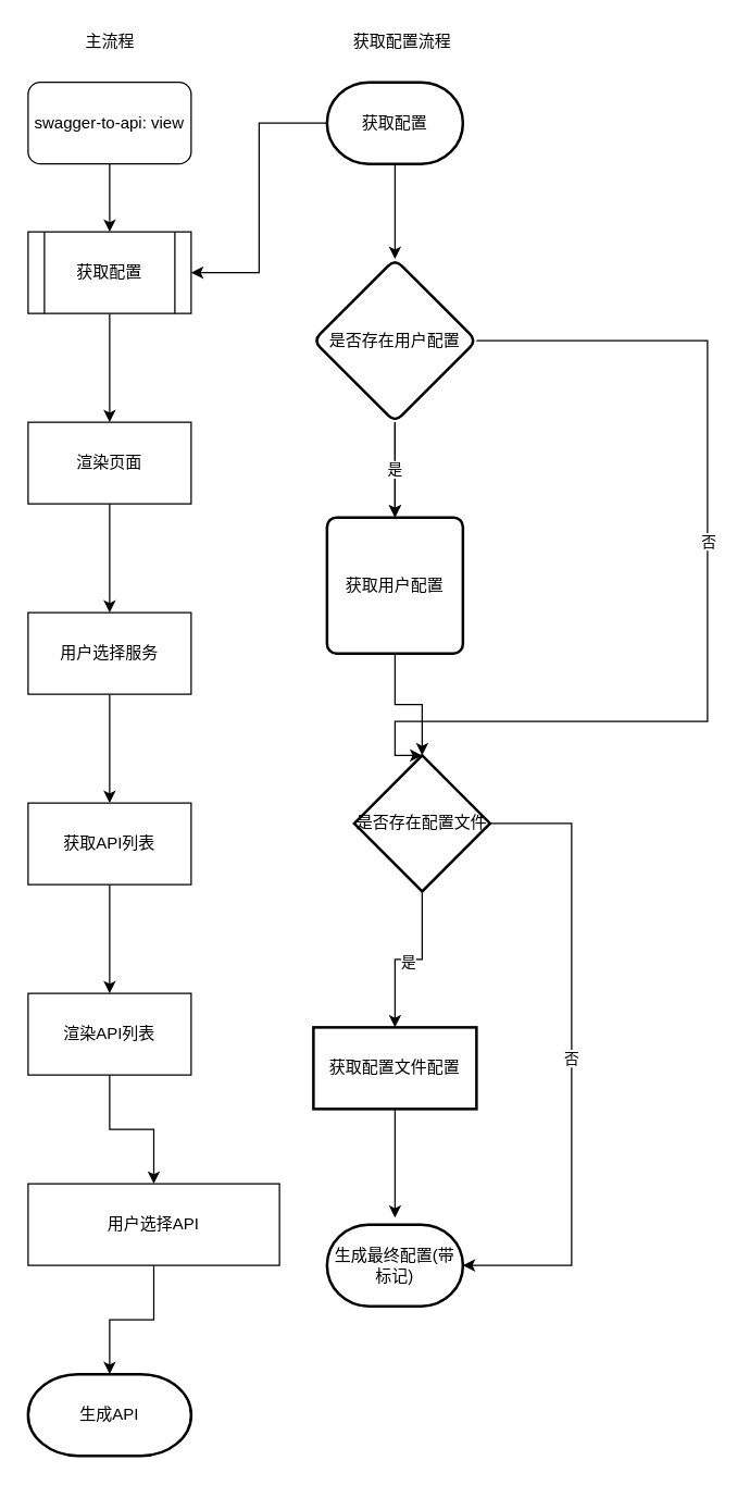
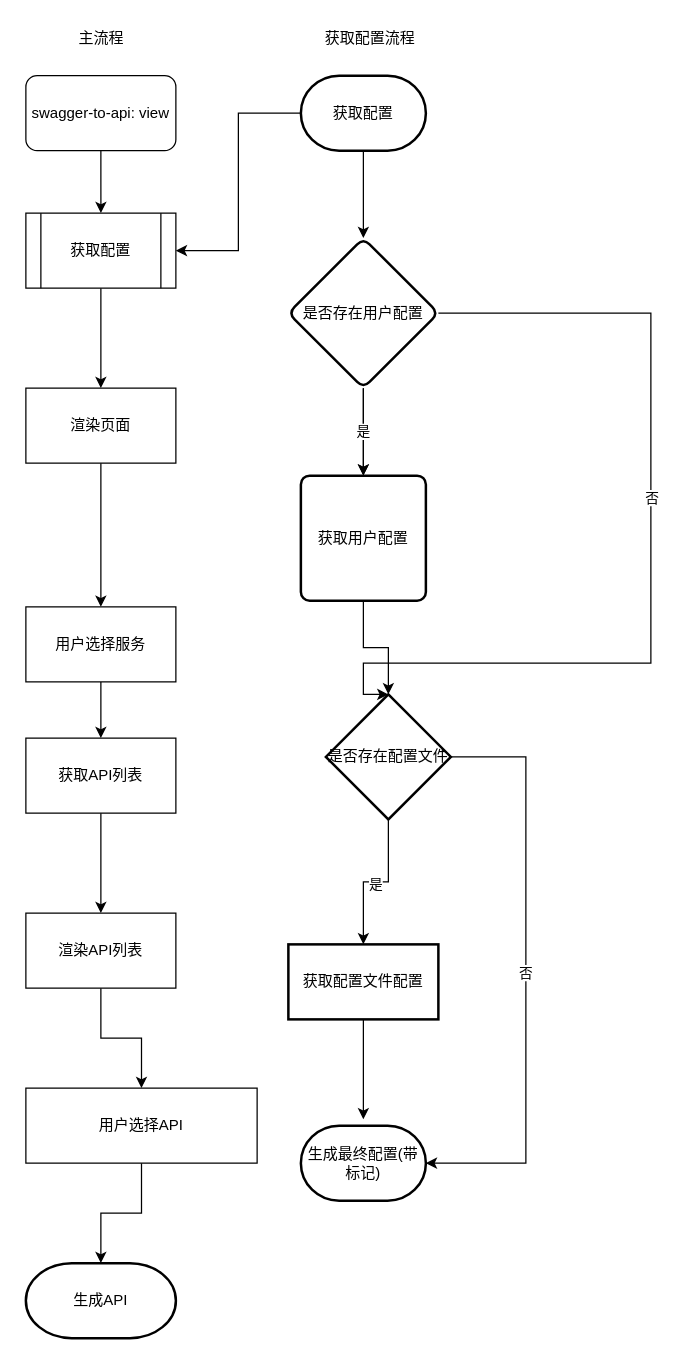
  <mxCell id="0" />
  <mxCell id="1" parent="0" />
  <mxCell id="2" style="edgeStyle=orthogonalEdgeStyle;rounded=0;orthogonalLoop=1;jettySize=auto;html=1;exitX=0.5;exitY=1;exitDx=0;exitDy=0;" edge="1" parent="1" source="3"><mxGeometry relative="1" as="geometry"><mxPoint x="80.043" y="170" as="targetPoint" /></mxGeometry></mxCell>
  <mxCell id="3" value="swagger-to-api: view" style="rounded=1;whiteSpace=wrap;html=1;" vertex="1" parent="1"><mxGeometry x="20" y="60" width="120" height="60" as="geometry" /></mxCell>
  <mxCell id="4" value="" style="group" vertex="1" connectable="0" parent="1"><mxGeometry x="230" y="60" width="290" height="900" as="geometry" /></mxCell>
  <mxCell id="5" value="获取配置" style="strokeWidth=2;html=1;shape=mxgraph.flowchart.terminator;whiteSpace=wrap;" vertex="1" parent="4"><mxGeometry x="10" width="100" height="60" as="geometry" /></mxCell>
  <mxCell id="6" value="" style="edgeStyle=orthogonalEdgeStyle;rounded=0;orthogonalLoop=1;jettySize=auto;html=1;exitX=0.5;exitY=1;exitDx=0;exitDy=0;" edge="1" parent="4" source="8"><mxGeometry relative="1" as="geometry"><mxPoint x="110" y="190" as="sourcePoint" /><mxPoint x="60" y="320" as="targetPoint" /></mxGeometry></mxCell>
  <mxCell id="7" value="是" style="edgeStyle=orthogonalEdgeStyle;rounded=0;orthogonalLoop=1;jettySize=auto;html=1;" edge="1" parent="4" source="8"><mxGeometry relative="1" as="geometry"><mxPoint x="60" y="320" as="targetPoint" /></mxGeometry></mxCell>
  <mxCell id="8" value="是否存在用户配置" style="rhombus;whiteSpace=wrap;html=1;rounded=1;arcSize=14;strokeWidth=2;" vertex="1" parent="4"><mxGeometry y="130" width="120" height="120" as="geometry" /></mxCell>
  <mxCell id="9" style="edgeStyle=orthogonalEdgeStyle;rounded=0;orthogonalLoop=1;jettySize=auto;html=1;entryX=0.5;entryY=0;entryDx=0;entryDy=0;" edge="1" parent="4" source="5" target="8"><mxGeometry relative="1" as="geometry" /></mxCell>
  <mxCell id="10" value="获取用户配置" style="rounded=1;whiteSpace=wrap;html=1;absoluteArcSize=1;arcSize=14;strokeWidth=2;" vertex="1" parent="4"><mxGeometry x="10" y="320" width="100" height="100" as="geometry" /></mxCell>
  <mxCell id="11" value="是否存在配置文件" style="strokeWidth=2;html=1;shape=mxgraph.flowchart.decision;whiteSpace=wrap;" vertex="1" parent="4"><mxGeometry x="30" y="495" width="100" height="100" as="geometry" /></mxCell>
  <mxCell id="12" style="edgeStyle=orthogonalEdgeStyle;rounded=0;orthogonalLoop=1;jettySize=auto;html=1;exitX=1;exitY=0.5;exitDx=0;exitDy=0;entryX=0.5;entryY=0;entryDx=0;entryDy=0;entryPerimeter=0;" edge="1" parent="4" source="8" target="11"><mxGeometry relative="1" as="geometry"><mxPoint x="180" y="490" as="targetPoint" /><Array as="points"><mxPoint x="290" y="190" /><mxPoint x="290" y="470" /><mxPoint x="60" y="470" /></Array></mxGeometry></mxCell>
  <mxCell id="13" value="否" style="edgeLabel;html=1;align=center;verticalAlign=middle;resizable=0;points=[];" vertex="1" connectable="0" parent="12"><mxGeometry x="-0.125" y="4" relative="1" as="geometry"><mxPoint x="-4" as="offset" /></mxGeometry></mxCell>
  <mxCell id="14" style="edgeStyle=orthogonalEdgeStyle;rounded=0;orthogonalLoop=1;jettySize=auto;html=1;exitX=0.5;exitY=1;exitDx=0;exitDy=0;entryX=0.5;entryY=0;entryDx=0;entryDy=0;entryPerimeter=0;" edge="1" parent="4" source="10" target="11"><mxGeometry relative="1" as="geometry" /></mxCell>
  <mxCell id="15" value="" style="edgeStyle=orthogonalEdgeStyle;rounded=0;orthogonalLoop=1;jettySize=auto;html=1;" edge="1" parent="4" source="16"><mxGeometry relative="1" as="geometry"><mxPoint x="60" y="835" as="targetPoint" /></mxGeometry></mxCell>
  <mxCell id="16" value="获取配置文件配置" style="whiteSpace=wrap;html=1;strokeWidth=2;" vertex="1" parent="4"><mxGeometry y="695" width="120" height="60" as="geometry" /></mxCell>
  <mxCell id="17" value="" style="edgeStyle=orthogonalEdgeStyle;rounded=0;orthogonalLoop=1;jettySize=auto;html=1;" edge="1" parent="4" source="11" target="16"><mxGeometry relative="1" as="geometry" /></mxCell>
  <mxCell id="18" value="是" style="edgeLabel;html=1;align=center;verticalAlign=middle;resizable=0;points=[];" vertex="1" connectable="0" parent="17"><mxGeometry x="0.02" y="1" relative="1" as="geometry"><mxPoint as="offset" /></mxGeometry></mxCell>
  <mxCell id="19" value="&lt;span&gt;生成最终配置(带标记)&lt;/span&gt;" style="strokeWidth=2;html=1;shape=mxgraph.flowchart.terminator;whiteSpace=wrap;" vertex="1" parent="4"><mxGeometry x="10" y="840" width="100" height="60" as="geometry" /></mxCell>
  <mxCell id="20" value="否" style="edgeStyle=orthogonalEdgeStyle;rounded=0;orthogonalLoop=1;jettySize=auto;html=1;exitX=1;exitY=0.5;exitDx=0;exitDy=0;exitPerimeter=0;entryX=1;entryY=0.5;entryDx=0;entryDy=0;entryPerimeter=0;" edge="1" parent="4" source="11" target="19"><mxGeometry relative="1" as="geometry"><mxPoint x="120" y="865" as="targetPoint" /><Array as="points"><mxPoint x="190" y="545" /><mxPoint x="190" y="870" /></Array></mxGeometry></mxCell>
  <mxCell id="21" value="" style="edgeStyle=orthogonalEdgeStyle;rounded=0;orthogonalLoop=1;jettySize=auto;html=1;" edge="1" parent="1" source="22" target="24"><mxGeometry relative="1" as="geometry" /></mxCell>
  <mxCell id="22" value="获取配置" style="shape=process;whiteSpace=wrap;html=1;backgroundOutline=1;" vertex="1" parent="1"><mxGeometry x="20" y="170" width="120" height="60" as="geometry" /></mxCell>
  <mxCell id="23" value="" style="edgeStyle=orthogonalEdgeStyle;rounded=0;orthogonalLoop=1;jettySize=auto;html=1;" edge="1" parent="1" source="24" target="26"><mxGeometry relative="1" as="geometry" /></mxCell>
  <mxCell id="24" value="渲染页面" style="whiteSpace=wrap;html=1;" vertex="1" parent="1"><mxGeometry x="20" y="310" width="120" height="60" as="geometry" /></mxCell>
  <mxCell id="25" value="" style="edgeStyle=orthogonalEdgeStyle;rounded=0;orthogonalLoop=1;jettySize=auto;html=1;" edge="1" parent="1" source="26" target="28"><mxGeometry relative="1" as="geometry" /></mxCell>
- <mxCell id="26" value="用户选择服务" style="whiteSpace=wrap;html=1;" vertex="1" parent="1"><mxGeometry x="20" y="450" width="120" height="60" as="geometry" /></mxCell>
+ <mxCell id="26" value="用户选择服务" style="whiteSpace=wrap;html=1;" vertex="1" parent="1"><mxGeometry x="20" y="485" width="120" height="60" as="geometry" /></mxCell>
  <mxCell id="27" value="" style="edgeStyle=orthogonalEdgeStyle;rounded=0;orthogonalLoop=1;jettySize=auto;html=1;" edge="1" parent="1" source="28" target="30"><mxGeometry relative="1" as="geometry" /></mxCell>
  <mxCell id="28" value="获取API列表" style="whiteSpace=wrap;html=1;" vertex="1" parent="1"><mxGeometry x="20" y="590" width="120" height="60" as="geometry" /></mxCell>
  <mxCell id="29" value="" style="edgeStyle=orthogonalEdgeStyle;rounded=0;orthogonalLoop=1;jettySize=auto;html=1;" edge="1" parent="1" source="30" target="32"><mxGeometry relative="1" as="geometry" /></mxCell>
  <mxCell id="30" value="渲染API列表" style="whiteSpace=wrap;html=1;" vertex="1" parent="1"><mxGeometry x="20" y="730" width="120" height="60" as="geometry" /></mxCell>
  <mxCell id="31" value="" style="edgeStyle=orthogonalEdgeStyle;rounded=0;orthogonalLoop=1;jettySize=auto;html=1;" edge="1" parent="1" source="32" target="33"><mxGeometry relative="1" as="geometry" /></mxCell>
  <mxCell id="32" value="用户选择API" style="whiteSpace=wrap;html=1;" vertex="1" parent="1"><mxGeometry x="20" y="870" width="185" height="60" as="geometry" /></mxCell>
  <mxCell id="33" value="生成API" style="strokeWidth=2;html=1;shape=mxgraph.flowchart.terminator;whiteSpace=wrap;fontFamily=Helvetica;fontSize=12;fontColor=rgb(0, 0, 0);align=center;strokeColor=rgb(0, 0, 0);fillColor=rgb(255, 255, 255);" vertex="1" parent="1"><mxGeometry x="20" y="1010" width="120" height="60" as="geometry" /></mxCell>
  <mxCell id="34" value="获取配置流程" style="text;html=1;align=center;verticalAlign=middle;resizable=0;points=[];autosize=1;strokeColor=none;fillColor=none;" vertex="1" parent="1"><mxGeometry x="250" y="20" width="90" height="20" as="geometry" /></mxCell>
  <mxCell id="35" value="主流程" style="text;html=1;align=center;verticalAlign=middle;resizable=0;points=[];autosize=1;strokeColor=none;fillColor=none;" vertex="1" parent="1"><mxGeometry x="55" y="20" width="50" height="20" as="geometry" /></mxCell>
  <mxCell id="36" style="edgeStyle=orthogonalEdgeStyle;rounded=0;orthogonalLoop=1;jettySize=auto;html=1;entryX=1;entryY=0.5;entryDx=0;entryDy=0;" edge="1" parent="1" source="5" target="22"><mxGeometry relative="1" as="geometry" /></mxCell>
